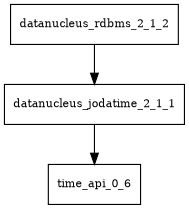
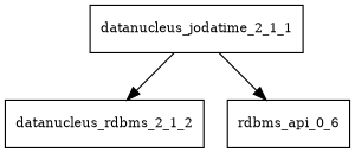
  digraph {
    node [fontsize=10.0 shape=box]
    datanucleus_jodatime_2_1_1
    datanucleus_rdbms_2_1_2
-   time_api_0_6
-   datanucleus_rdbms_2_1_2 -> datanucleus_jodatime_2_1_1
+   time_api_0_6 [label=rdbms_api_0_6]
+   datanucleus_jodatime_2_1_1 -> datanucleus_rdbms_2_1_2
    datanucleus_jodatime_2_1_1 -> time_api_0_6
  }
